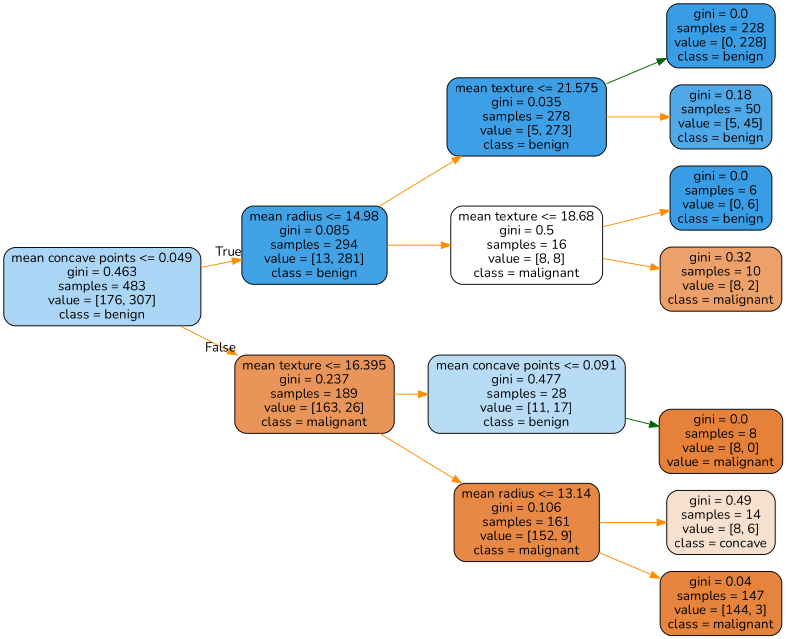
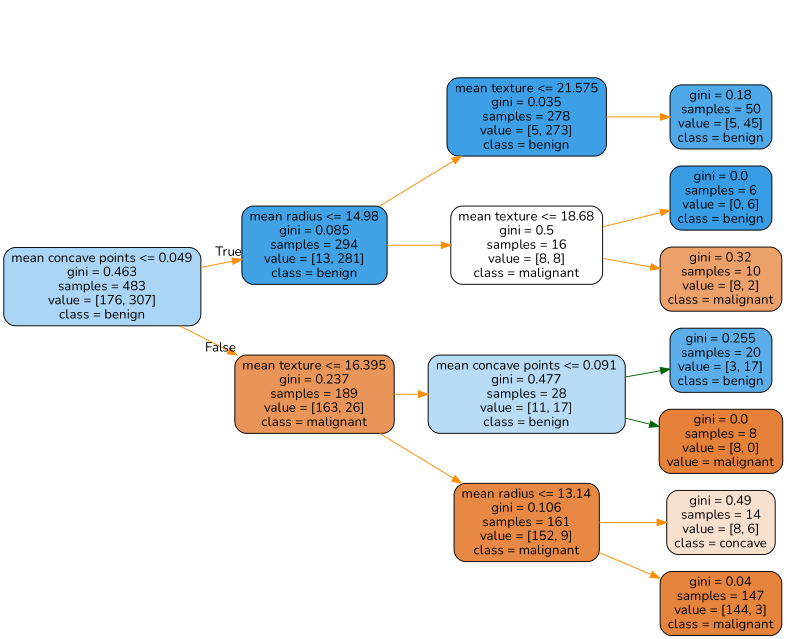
  digraph {
    fontname=Nunito
    rankdir=LR
    node [color=black fillcolor="#399de5" fontname=Nunito shape=box style="filled, rounded"]
    edge [color=darkorange fontname=Nunito]
    n1 [fillcolor="#abd5f4" label="mean concave points <= 0.049\ngini = 0.463\nsamples = 483\nvalue = [176, 307]\nclass = benign"]
    n2 [fillcolor="#42a2e6" label="mean radius <= 14.98\ngini = 0.085\nsamples = 294\nvalue = [13, 281]\nclass = benign"]
    n3 [fillcolor="#e99559" label="mean texture <= 16.395\ngini = 0.237\nsamples = 189\nvalue = [163, 26]\nclass = malignant"]
    n4 [fillcolor="#3d9fe5" label="mean texture <= 21.575\ngini = 0.035\nsamples = 278\nvalue = [5, 273]\nclass = benign"]
    n5 [fillcolor="#ffffff" label="mean texture <= 18.68\ngini = 0.5\nsamples = 16\nvalue = [8, 8]\nclass = malignant"]
    n6 [fillcolor="#b9dcf6" label="mean concave points <= 0.091\ngini = 0.477\nsamples = 28\nvalue = [11, 17]\nclass = benign"]
    n7 [fillcolor="#e78845" label="mean radius <= 13.14\ngini = 0.106\nsamples = 161\nvalue = [152, 9]\nclass = malignant"]
-   n8 [label="gini = 0.0\nsamples = 228\nvalue = [0, 228]\nclass = benign"]
    n9 [fillcolor="#4fa8e8" label="gini = 0.18\nsamples = 50\nvalue = [5, 45]\nclass = benign"]
    n10 [label="gini = 0.0\nsamples = 6\nvalue = [0, 6]\nclass = benign"]
    n11 [fillcolor="#eca06a" label="gini = 0.32\nsamples = 10\nvalue = [8, 2]\nclass = malignant"]
+   n12 [fillcolor="#5caeea" label="gini = 0.255\nsamples = 20\nvalue = [3, 17]\nclass = benign"]
    n13 [fillcolor="#e58139" label="gini = 0.0\nsamples = 8\nvalue = [8, 0]\nvalue = malignant"]
    n14 [fillcolor="#f8e0ce" label="gini = 0.49\nsamples = 14\nvalue = [8, 6]\nclass = concave"]
    n15 [fillcolor="#e6843d" label="gini = 0.04\nsamples = 147\nvalue = [144, 3]\nclass = malignant"]
    n1 -> n2 [headlabel=True labelangle=45 labeldistance=2.5]
    n1 -> n3 [headlabel=False labelangle=-45 labeldistance=2.5]
    n2 -> n4
    n2 -> n5
    n3 -> n6
    n3 -> n7
-   n4 -> n8 [color=darkgreen]
    n4 -> n9
    n5 -> n10
    n5 -> n11
+   n6 -> n12 [color=darkgreen]
    n6 -> n13 [color=darkgreen]
    n7 -> n14
    n7 -> n15
  }
